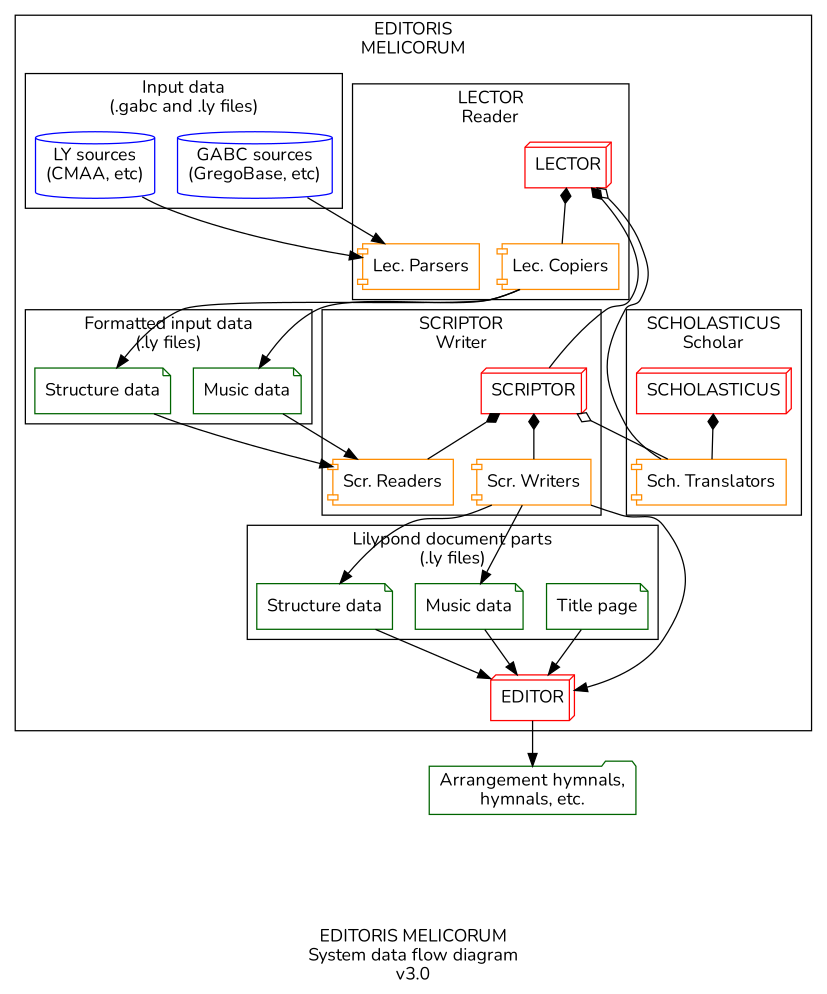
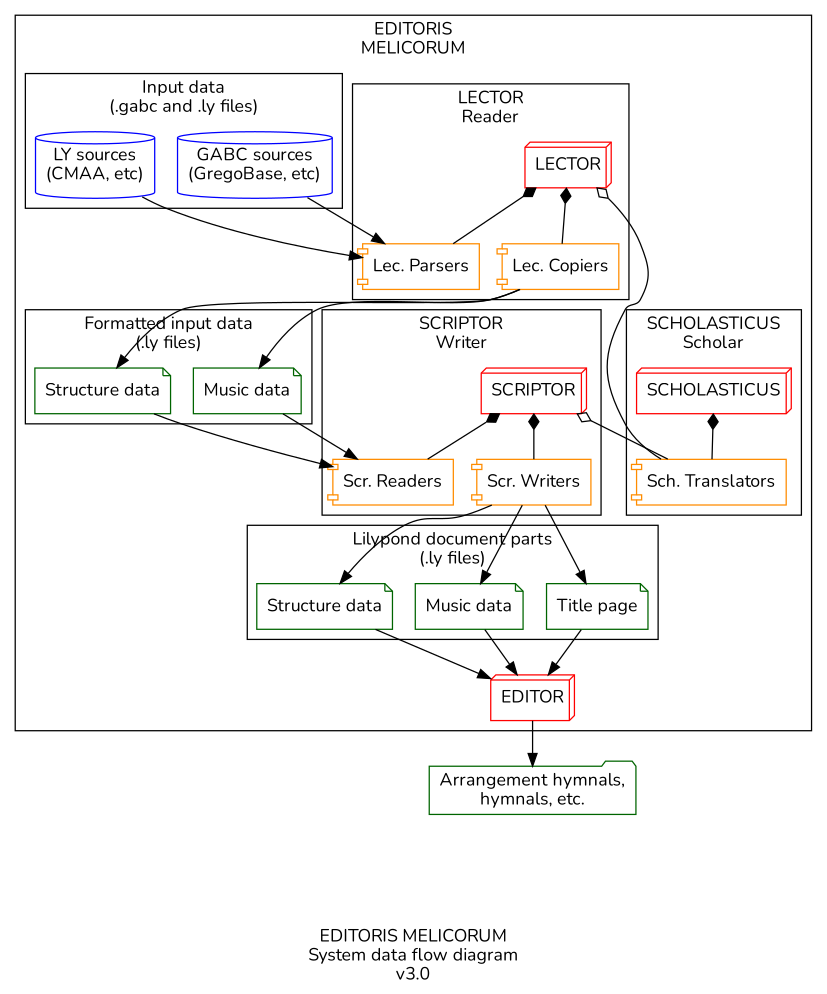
  digraph {
    fontname=Nunito
    label="\nEDITORIS MELICORUM\nSystem data flow diagram\nv3.0"
    node [color=darkgreen fontname=Nunito shape=component]
    edge [fontname=Nunito]
    n1 [color=red label=LECTOR shape=box3d]
    n2 [color=darkorange label="Lec. Parsers"]
    n3 [color=darkorange label="Lec. Copiers"]
    n4 [color=red label=SCRIPTOR shape=box3d]
    n5 [color=darkorange label="Scr. Writers"]
    n6 [color=darkorange label="Scr. Readers"]
    n7 [color=darkorange label="Sch. Translators"]
    n8 [color=red label=SCHOLASTICUS shape=box3d]
    n9 [color=blue label="GABC sources\n(GregoBase, etc)" shape=cylinder]
    n10 [color=blue label="LY sources\n(CMAA, etc)" shape=cylinder]
    n11 [label="Music data" shape=note]
    n12 [label="Structure data" shape=note]
    n13 [label="Title page" shape=note]
    n14 [label="Music data" shape=note]
    n15 [label="Structure data" shape=note]
    n16 [color=red label=EDITOR shape=box3d]
    n17 [label="Arrangement hymnals,\nhymnals, etc." shape=folder]
    subgraph cluster_1 {
      label="EDITORIS\nMELICORUM"
      n16
      subgraph cluster_2 {
        label="LECTOR\nReader"
        n1
        n2
        n3
      }
      subgraph cluster_3 {
        label="SCRIPTOR\nWriter"
        n4
        n5
        n6
      }
      subgraph cluster_4 {
        label="SCHOLASTICUS\nScholar"
        n7
        n8
      }
      subgraph cluster_5 {
        label="Input data\n(.gabc and .ly files)"
        n9
        n10
      }
      subgraph cluster_6 {
        label="Formatted input data\n(.ly files)"
        n11
        n12
      }
      subgraph cluster_7 {
        label="Lilypond document parts\n(.ly files)"
        n13
        n14
        n15
      }
    }
-   n1 -> n4 [arrowhead=none arrowtail=diamond dir=both]
+   n1 -> n2 [arrowhead=none arrowtail=diamond dir=both]
    n1 -> n3 [arrowhead=none arrowtail=diamond dir=both]
    n1 -> n7 [arrowhead=none arrowtail=odiamond dir=both]
    n3 -> n11
    n3 -> n12
    n4 -> n5 [arrowhead=none arrowtail=diamond dir=both]
    n4 -> n6 [arrowhead=none arrowtail=diamond dir=both]
    n4 -> n7 [arrowhead=none arrowtail=odiamond dir=both]
-   n5 -> n16
+   n5 -> n13
    n5 -> n14
    n5 -> n15
    n8 -> n7 [arrowhead=none arrowtail=diamond dir=both]
    n9 -> n2
    n10 -> n2
    n11 -> n6
    n12 -> n6
    n13 -> n16
    n14 -> n16
    n15 -> n16
    n16 -> n17
  }
